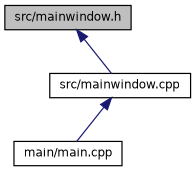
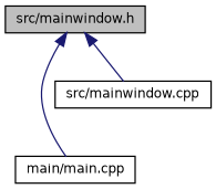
  digraph {
    node [color=black fillcolor=white fontname=Helvetica fontsize=10 shape=record style=filled]
    edge [color=midnightblue dir=back fontname=Helvetica fontsize=10 labelfontname=Helvetica labelfontsize=10 style=solid]
    n1 [fillcolor=grey75 fontcolor=black height=0.2 label="src/mainwindow.h" width=0.4]
    n2 [height=0.2 label="main/main.cpp" width=0.4]
    n3 [height=0.2 label="src/mainwindow.cpp" width=0.4]
-   n3 -> n2
+   n1 -> n2
    n1 -> n3
  }
